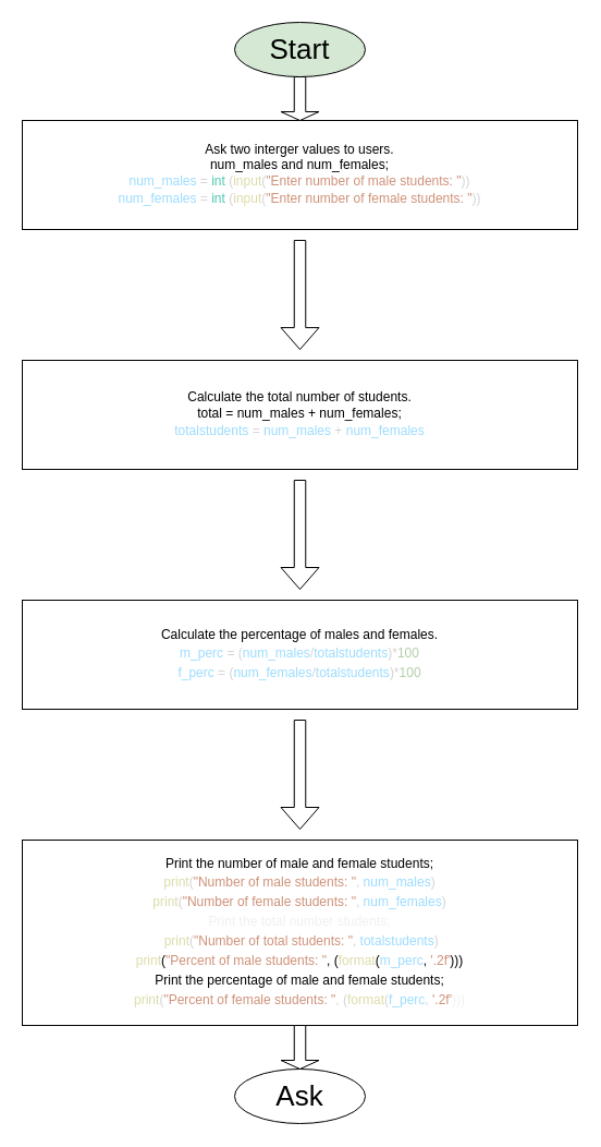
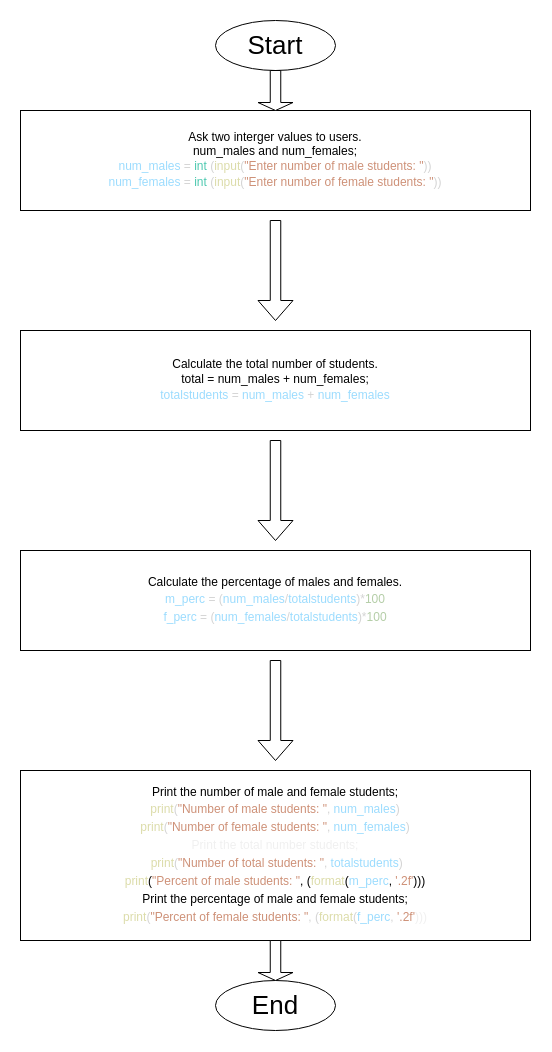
  <mxCell id="0" />
  <mxCell id="1" parent="0" />
  <mxCell id="2" value="Ask two interger values to users.&lt;br&gt;num_males and num_females;&lt;br&gt;&lt;span style=&quot;background-color: initial; color: rgb(156, 220, 254);&quot;&gt;num_males&lt;/span&gt;&lt;span style=&quot;color: rgb(212, 212, 212); background-color: initial;&quot;&gt; = &lt;/span&gt;&lt;span style=&quot;background-color: initial; color: rgb(78, 201, 176);&quot;&gt;int&lt;/span&gt;&lt;span style=&quot;color: rgb(212, 212, 212); background-color: initial;&quot;&gt; (&lt;/span&gt;&lt;span style=&quot;background-color: initial; color: rgb(220, 220, 170);&quot;&gt;input&lt;/span&gt;&lt;span style=&quot;color: rgb(212, 212, 212); background-color: initial;&quot;&gt;(&lt;/span&gt;&lt;span style=&quot;background-color: initial; color: rgb(206, 145, 120);&quot;&gt;&quot;Enter number of male students: &quot;&lt;/span&gt;&lt;span style=&quot;color: rgb(212, 212, 212); background-color: initial;&quot;&gt;))&lt;/span&gt;&lt;br&gt;&lt;div style=&quot;color: rgb(212, 212, 212); line-height: 18px;&quot;&gt;&lt;div style=&quot;&quot;&gt;    &lt;span style=&quot;color: rgb(156, 220, 254);&quot;&gt;num_females&lt;/span&gt; = &lt;span style=&quot;color: rgb(78, 201, 176);&quot;&gt;int&lt;/span&gt; (&lt;span style=&quot;color: rgb(220, 220, 170);&quot;&gt;input&lt;/span&gt;(&lt;span style=&quot;color: rgb(206, 145, 120);&quot;&gt;&quot;Enter number of female students: &quot;&lt;/span&gt;))&lt;/div&gt;&lt;/div&gt;" style="rounded=0;whiteSpace=wrap;html=1;" vertex="1" parent="1"><mxGeometry x="20" y="110" width="510" height="100" as="geometry" /></mxCell>
  <mxCell id="3" value="Calculate the total number of students.&lt;br&gt;total = num_males + num_females;&lt;br&gt;&lt;div style=&quot;color: rgb(212, 212, 212); line-height: 18px;&quot;&gt;&lt;span style=&quot;color: rgb(156, 220, 254);&quot;&gt;totalstudents&lt;/span&gt; = &lt;span style=&quot;color: rgb(156, 220, 254);&quot;&gt;num_males&lt;/span&gt; + &lt;span style=&quot;color: rgb(156, 220, 254);&quot;&gt;num_females&lt;/span&gt;&lt;/div&gt;" style="rounded=0;whiteSpace=wrap;html=1;" vertex="1" parent="1"><mxGeometry x="20" y="330" width="510" height="100" as="geometry" /></mxCell>
  <mxCell id="4" value="Calculate the percentage of males and females.&lt;br&gt;&lt;div style=&quot;color: rgb(212, 212, 212); line-height: 18px;&quot;&gt;&lt;span style=&quot;color: rgb(156, 220, 254);&quot;&gt;m_perc&lt;/span&gt; = (&lt;span style=&quot;color: rgb(156, 220, 254);&quot;&gt;num_males&lt;/span&gt;/&lt;span style=&quot;color: rgb(156, 220, 254);&quot;&gt;totalstudents&lt;/span&gt;)*&lt;span style=&quot;color: rgb(181, 206, 168);&quot;&gt;100&lt;/span&gt;&lt;/div&gt;&lt;div style=&quot;color: rgb(212, 212, 212); line-height: 18px;&quot;&gt;&lt;div style=&quot;line-height: 18px;&quot;&gt;&lt;span style=&quot;color: rgb(156, 220, 254);&quot;&gt;f_perc&lt;/span&gt; = (&lt;span style=&quot;color: rgb(156, 220, 254);&quot;&gt;num_females&lt;/span&gt;/&lt;span style=&quot;color: rgb(156, 220, 254);&quot;&gt;totalstudents&lt;/span&gt;)*&lt;span style=&quot;color: rgb(181, 206, 168);&quot;&gt;100&lt;/span&gt;&lt;/div&gt;&lt;/div&gt;" style="rounded=0;whiteSpace=wrap;html=1;" vertex="1" parent="1"><mxGeometry x="20" y="550" width="510" height="100" as="geometry" /></mxCell>
  <mxCell id="5" value="" style="shape=singleArrow;direction=south;whiteSpace=wrap;html=1;labelBackgroundColor=#18141D;fontFamily=Helvetica;" vertex="1" parent="1"><mxGeometry x="257.5" y="660" width="35" height="100" as="geometry" /></mxCell>
  <mxCell id="6" value="Print the number of male and female students;&lt;br&gt;&lt;div style=&quot;line-height: 18px;&quot;&gt;&lt;div style=&quot;color: rgb(212, 212, 212);&quot;&gt; &lt;span style=&quot;color: #dcdcaa;&quot;&gt;print&lt;/span&gt;(&lt;span style=&quot;color: #ce9178;&quot;&gt;&quot;Number of male students: &quot;&lt;/span&gt;, &lt;span style=&quot;color: #9cdcfe;&quot;&gt;num_males&lt;/span&gt;)&lt;/div&gt;&lt;div style=&quot;color: rgb(212, 212, 212);&quot;&gt;    &lt;span style=&quot;color: rgb(220, 220, 170);&quot;&gt;print&lt;/span&gt;(&lt;span style=&quot;color: rgb(206, 145, 120);&quot;&gt;&quot;Number of female students: &quot;&lt;/span&gt;, &lt;span style=&quot;color: rgb(156, 220, 254);&quot;&gt;num_females&lt;/span&gt;)&lt;/div&gt;&lt;div style=&quot;color: rgb(212, 212, 212);&quot;&gt;&lt;span style=&quot;color: rgb(240, 240, 240);&quot;&gt;Print the total number students;&lt;/span&gt;&lt;br style=&quot;color: rgb(240, 240, 240);&quot;&gt;&lt;div style=&quot;color: rgb(240, 240, 240); line-height: 18px;&quot;&gt;&lt;/div&gt;&lt;/div&gt;&lt;div style=&quot;&quot;&gt;&lt;span style=&quot;color: rgb(212, 212, 212); background-color: initial;&quot;&gt;&amp;nbsp;&lt;/span&gt;&lt;span style=&quot;background-color: initial; color: rgb(220, 220, 170);&quot;&gt;print&lt;/span&gt;&lt;span style=&quot;color: rgb(212, 212, 212); background-color: initial;&quot;&gt;(&lt;/span&gt;&lt;span style=&quot;background-color: initial; color: rgb(206, 145, 120);&quot;&gt;&quot;Number of total students: &quot;&lt;/span&gt;&lt;span style=&quot;color: rgb(212, 212, 212); background-color: initial;&quot;&gt;, &lt;/span&gt;&lt;span style=&quot;background-color: initial; color: rgb(156, 220, 254);&quot;&gt;totalstudents&lt;/span&gt;&lt;span style=&quot;color: rgb(212, 212, 212); background-color: initial;&quot;&gt;)&lt;/span&gt;&lt;br&gt;&lt;/div&gt;&lt;div style=&quot;&quot;&gt;&lt;span style=&quot;background-color: initial; color: rgb(220, 220, 170);&quot;&gt;print&lt;/span&gt;&lt;span style=&quot;background-color: initial;&quot;&gt;(&lt;/span&gt;&lt;span style=&quot;background-color: initial; color: rgb(206, 145, 120);&quot;&gt;&quot;Percent of male students: &quot;&lt;/span&gt;&lt;span style=&quot;background-color: initial;&quot;&gt;, (&lt;/span&gt;&lt;span style=&quot;background-color: initial; color: rgb(220, 220, 170);&quot;&gt;format&lt;/span&gt;&lt;span style=&quot;background-color: initial;&quot;&gt;(&lt;/span&gt;&lt;span style=&quot;background-color: initial; color: rgb(156, 220, 254);&quot;&gt;m_perc&lt;/span&gt;&lt;span style=&quot;background-color: initial;&quot;&gt;, &lt;/span&gt;&lt;span style=&quot;background-color: initial; color: rgb(206, 145, 120);&quot;&gt;'.2f'&lt;/span&gt;&lt;span style=&quot;background-color: initial;&quot;&gt;)))&lt;/span&gt;&lt;br&gt;&lt;/div&gt;&lt;div style=&quot;&quot;&gt;Print the percentage of male and female students;&lt;br&gt;&lt;div style=&quot;line-height: 18px;&quot;&gt;&lt;/div&gt;&lt;/div&gt;&lt;div style=&quot;&quot;&gt;&lt;div style=&quot;color: rgb(212, 212, 212); line-height: 18px;&quot;&gt;&lt;div style=&quot;line-height: 18px;&quot;&gt;&lt;span style=&quot;color: rgb(220, 220, 170);&quot;&gt;print&lt;/span&gt;(&lt;span style=&quot;color: rgb(206, 145, 120);&quot;&gt;&quot;Percent of female students: &quot;&lt;/span&gt;, (&lt;span style=&quot;color: rgb(220, 220, 170);&quot;&gt;format&lt;/span&gt;(&lt;span style=&quot;color: rgb(156, 220, 254);&quot;&gt;f_perc&lt;/span&gt;, &lt;span style=&quot;color: rgb(206, 145, 120);&quot;&gt;'.2f'&lt;/span&gt;&lt;span style=&quot;color: rgb(240, 240, 240); background-color: initial;&quot;&gt;)))&lt;/span&gt;&lt;/div&gt;&lt;/div&gt;&lt;/div&gt;&lt;/div&gt;" style="rounded=0;whiteSpace=wrap;html=1;" vertex="1" parent="1"><mxGeometry x="20" y="770" width="510" height="170" as="geometry" /></mxCell>
  <mxCell id="7" value="" style="shape=singleArrow;direction=south;whiteSpace=wrap;html=1;labelBackgroundColor=#18141D;fontFamily=Helvetica;" vertex="1" parent="1"><mxGeometry x="257.5" y="440" width="35" height="100" as="geometry" /></mxCell>
  <mxCell id="8" value="" style="shape=singleArrow;direction=south;whiteSpace=wrap;html=1;labelBackgroundColor=#18141D;fontFamily=Helvetica;" vertex="1" parent="1"><mxGeometry x="257.5" y="220" width="35" height="100" as="geometry" /></mxCell>
- <mxCell id="9" value="Ask" style="ellipse;whiteSpace=wrap;html=1;labelBackgroundColor=none;fontFamily=Helvetica;fontSize=26;" vertex="1" parent="1"><mxGeometry x="215" y="980" width="120" height="50" as="geometry" /></mxCell>
- <mxCell id="10" value="Start" style="ellipse;whiteSpace=wrap;html=1;labelBackgroundColor=none;fontFamily=Helvetica;fontSize=26;fillColor=#d5e8d4;" vertex="1" parent="1"><mxGeometry x="215" width="120" height="50" as="geometry" y="20" /></mxCell>
+ <mxCell id="9" value="End" style="ellipse;whiteSpace=wrap;html=1;labelBackgroundColor=none;fontFamily=Helvetica;fontSize=26;" vertex="1" parent="1"><mxGeometry x="215" y="980" width="120" height="50" as="geometry" /></mxCell>
+ <mxCell id="10" value="Start" style="ellipse;whiteSpace=wrap;html=1;labelBackgroundColor=none;fontFamily=Helvetica;fontSize=26;" vertex="1" parent="1"><mxGeometry x="215" width="120" height="50" as="geometry" y="20" /></mxCell>
  <mxCell id="11" value="" style="shape=singleArrow;direction=south;whiteSpace=wrap;html=1;labelBackgroundColor=#18141D;fontFamily=Helvetica;" vertex="1" parent="1"><mxGeometry x="257.5" y="70" width="35" height="40" as="geometry" /></mxCell>
  <mxCell id="12" value="" style="shape=singleArrow;direction=south;whiteSpace=wrap;html=1;labelBackgroundColor=#18141D;fontFamily=Helvetica;" vertex="1" parent="1"><mxGeometry x="257.5" y="940" width="35" height="40" as="geometry" /></mxCell>
